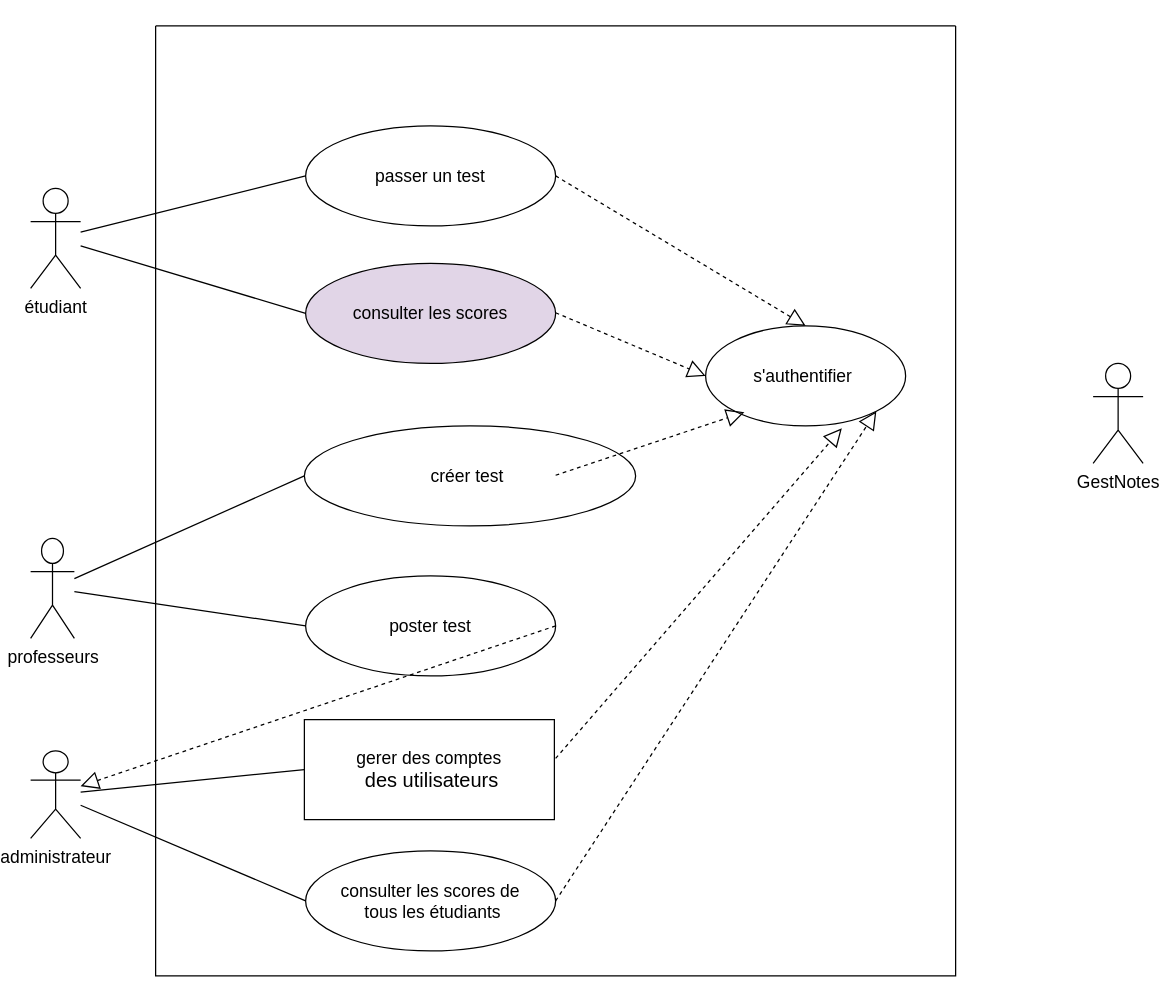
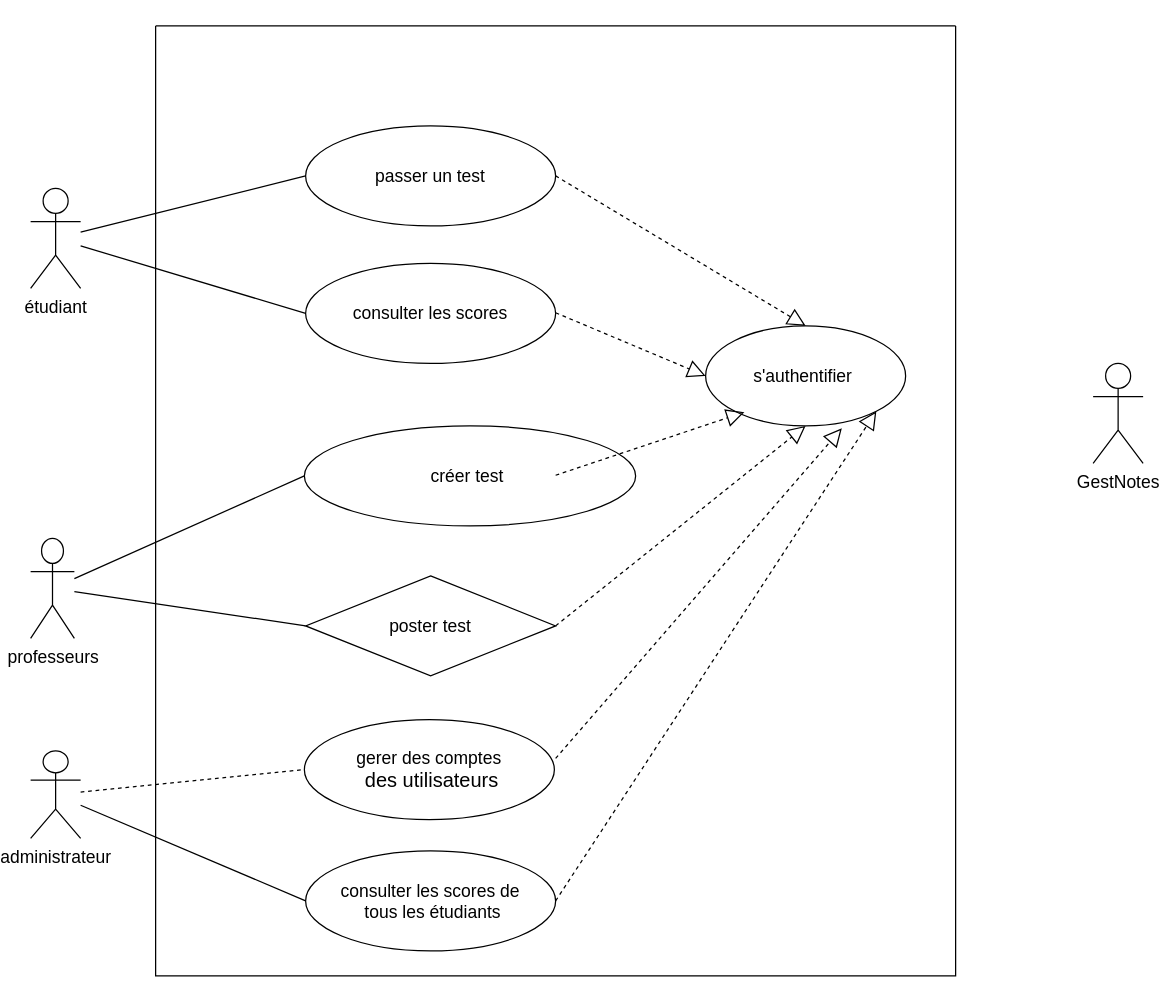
  <mxCell id="0" />
  <mxCell id="1" parent="0" />
  <mxCell id="2" value="" style="swimlane;startSize=0;" vertex="1" parent="1"><mxGeometry x="120" y="20" width="640" height="760" as="geometry" /></mxCell>
  <mxCell id="3" value="&lt;font style=&quot;font-size: 14px;&quot;&gt;passer un test&lt;/font&gt;" style="ellipse;whiteSpace=wrap;html=1;" vertex="1" parent="2"><mxGeometry x="120" y="80" width="200" height="80" as="geometry" /></mxCell>
- <mxCell id="4" value="&lt;font style=&quot;font-size: 14px;&quot;&gt;consulter les scores&lt;/font&gt;" style="ellipse;whiteSpace=wrap;html=1;fillColor=#e1d5e7;" vertex="1" parent="2"><mxGeometry x="120" y="190" width="200" height="80" as="geometry" /></mxCell>
+ <mxCell id="4" value="&lt;font style=&quot;font-size: 14px;&quot;&gt;consulter les scores&lt;/font&gt;" style="ellipse;whiteSpace=wrap;html=1;" vertex="1" parent="2"><mxGeometry x="120" y="190" width="200" height="80" as="geometry" /></mxCell>
  <mxCell id="5" value="&lt;font style=&quot;font-size: 14px;&quot;&gt;créer test&amp;nbsp;&lt;/font&gt;" style="ellipse;whiteSpace=wrap;html=1;" vertex="1" parent="2"><mxGeometry x="119" y="320" width="265" height="80" as="geometry" /></mxCell>
- <mxCell id="6" value="&lt;font style=&quot;font-size: 14px;&quot;&gt;poster test&lt;/font&gt;" style="ellipse;whiteSpace=wrap;html=1;" vertex="1" parent="2"><mxGeometry x="120" y="440" width="200" height="80" as="geometry" /></mxCell>
+ <mxCell id="6" value="&lt;font style=&quot;font-size: 14px;&quot;&gt;poster test&lt;/font&gt;" style="rhombus;whiteSpace=wrap;html=1;" vertex="1" parent="2"><mxGeometry x="120" y="440" width="200" height="80" as="geometry" /></mxCell>
  <mxCell id="7" value="&lt;font style=&quot;font-size: 14px;&quot;&gt;s'authentifier&amp;nbsp;&lt;/font&gt;" style="ellipse;whiteSpace=wrap;html=1;" vertex="1" parent="2"><mxGeometry x="440" y="240" width="160" height="80" as="geometry" /></mxCell>
- <mxCell id="8" value="&lt;font style=&quot;font-size: 14px;&quot;&gt;gerer&amp;nbsp;des comptes&lt;/font&gt;&lt;div&gt;&lt;font size=&quot;3&quot;&gt;&amp;nbsp;des utilisateurs&lt;/font&gt;&lt;/div&gt;" style="whiteSpace=wrap;html=1;rounded=0;" vertex="1" parent="2"><mxGeometry x="119" y="555" width="200" height="80" as="geometry" /></mxCell>
+ <mxCell id="8" value="&lt;font style=&quot;font-size: 14px;&quot;&gt;gerer&amp;nbsp;des comptes&lt;/font&gt;&lt;div&gt;&lt;font size=&quot;3&quot;&gt;&amp;nbsp;des utilisateurs&lt;/font&gt;&lt;/div&gt;" style="ellipse;whiteSpace=wrap;html=1;" vertex="1" parent="2"><mxGeometry x="119" y="555" width="200" height="80" as="geometry" /></mxCell>
  <mxCell id="9" value="" style="endArrow=block;dashed=1;endFill=0;endSize=12;html=1;rounded=0;exitX=1;exitY=0.5;exitDx=0;exitDy=0;entryX=0.5;entryY=0;entryDx=0;entryDy=0;" edge="1" parent="2" source="3" target="7"><mxGeometry width="160" relative="1" as="geometry"><mxPoint x="170" y="360" as="sourcePoint" /><mxPoint x="330" y="360" as="targetPoint" /></mxGeometry></mxCell>
  <mxCell id="10" value="" style="endArrow=block;dashed=1;endFill=0;endSize=12;html=1;rounded=0;entryX=0;entryY=0.5;entryDx=0;entryDy=0;" edge="1" parent="2" target="7"><mxGeometry width="160" relative="1" as="geometry"><mxPoint x="320" y="229.5" as="sourcePoint" /><mxPoint x="480" y="229.5" as="targetPoint" /></mxGeometry></mxCell>
  <mxCell id="11" value="" style="endArrow=block;dashed=1;endFill=0;endSize=12;html=1;rounded=0;entryX=0.194;entryY=0.863;entryDx=0;entryDy=0;entryPerimeter=0;" edge="1" parent="2" target="7"><mxGeometry width="160" relative="1" as="geometry"><mxPoint x="320" y="359.5" as="sourcePoint" /><mxPoint x="480" y="359.5" as="targetPoint" /></mxGeometry></mxCell>
- <mxCell id="12" value="" style="endArrow=block;dashed=1;endFill=0;endSize=12;html=1;rounded=0;exitX=1;exitY=0.5;exitDx=0;exitDy=0;exitPerimeter=0;" edge="1" parent="2" source="6" target="23"><mxGeometry width="160" relative="1" as="geometry"><mxPoint x="330" y="479.5" as="sourcePoint" /><mxPoint x="490" y="479.5" as="targetPoint" /></mxGeometry></mxCell>
+ <mxCell id="12" value="" style="endArrow=block;dashed=1;endFill=0;endSize=12;html=1;rounded=0;entryX=0.5;entryY=1;entryDx=0;entryDy=0;exitX=1;exitY=0.5;exitDx=0;exitDy=0;exitPerimeter=0;" edge="1" parent="2" source="6" target="7"><mxGeometry width="160" relative="1" as="geometry"><mxPoint x="330" y="479.5" as="sourcePoint" /><mxPoint x="490" y="479.5" as="targetPoint" /></mxGeometry></mxCell>
  <mxCell id="13" value="&lt;font style=&quot;font-size: 14px;&quot;&gt;consulter les scores de&lt;/font&gt;&lt;div&gt;&lt;font style=&quot;font-size: 14px;&quot;&gt;&amp;nbsp;tous les étudiants&lt;/font&gt;&lt;/div&gt;" style="ellipse;whiteSpace=wrap;html=1;" vertex="1" parent="2"><mxGeometry x="120" y="660" width="200" height="80" as="geometry" /></mxCell>
  <mxCell id="14" value="" style="endArrow=block;dashed=1;endFill=0;endSize=12;html=1;rounded=0;exitX=1.005;exitY=0.388;exitDx=0;exitDy=0;exitPerimeter=0;entryX=0.681;entryY=1.025;entryDx=0;entryDy=0;entryPerimeter=0;" edge="1" parent="2" source="8" target="7"><mxGeometry width="160" relative="1" as="geometry"><mxPoint x="170" y="380" as="sourcePoint" /><mxPoint x="330" y="380" as="targetPoint" /></mxGeometry></mxCell>
  <mxCell id="15" value="" style="endArrow=block;dashed=1;endFill=0;endSize=12;html=1;rounded=0;exitX=1;exitY=0.5;exitDx=0;exitDy=0;entryX=1;entryY=1;entryDx=0;entryDy=0;" edge="1" parent="2" source="13" target="7"><mxGeometry width="160" relative="1" as="geometry"><mxPoint x="170" y="380" as="sourcePoint" /><mxPoint x="330" y="380" as="targetPoint" /></mxGeometry></mxCell>
  <mxCell id="16" value="&lt;font style=&quot;font-size: 14px;&quot;&gt;étudiant &lt;/font&gt;" style="shape=umlActor;verticalLabelPosition=bottom;verticalAlign=top;html=1;outlineConnect=0;" vertex="1" parent="1"><mxGeometry x="20" y="150" width="40" height="80" as="geometry" /></mxCell>
  <mxCell id="17" value="" style="endArrow=none;html=1;rounded=0;entryX=0;entryY=0.5;entryDx=0;entryDy=0;" edge="1" parent="1" source="16" target="3"><mxGeometry width="50" height="50" relative="1" as="geometry"><mxPoint x="350" y="410" as="sourcePoint" /><mxPoint x="400" y="360" as="targetPoint" /></mxGeometry></mxCell>
  <mxCell id="18" value="" style="endArrow=none;html=1;rounded=0;entryX=0;entryY=0.5;entryDx=0;entryDy=0;" edge="1" parent="1" source="16" target="4"><mxGeometry width="50" height="50" relative="1" as="geometry"><mxPoint x="350" y="410" as="sourcePoint" /><mxPoint x="400" y="360" as="targetPoint" /></mxGeometry></mxCell>
  <mxCell id="19" value="&lt;font style=&quot;font-size: 14px;&quot;&gt;professeurs &lt;/font&gt;" style="shape=umlActor;verticalLabelPosition=bottom;verticalAlign=top;html=1;outlineConnect=0;" vertex="1" parent="1"><mxGeometry x="20" y="430" width="35" height="80" as="geometry" /></mxCell>
  <mxCell id="20" value="" style="endArrow=none;html=1;rounded=0;entryX=0;entryY=0.5;entryDx=0;entryDy=0;" edge="1" parent="1" source="19" target="5"><mxGeometry width="50" height="50" relative="1" as="geometry"><mxPoint x="350" y="420" as="sourcePoint" /><mxPoint x="400" y="370" as="targetPoint" /></mxGeometry></mxCell>
  <mxCell id="21" value="" style="endArrow=none;html=1;rounded=0;entryX=0;entryY=0.5;entryDx=0;entryDy=0;" edge="1" parent="1" source="19" target="6"><mxGeometry width="50" height="50" relative="1" as="geometry"><mxPoint x="350" y="420" as="sourcePoint" /><mxPoint x="400" y="370" as="targetPoint" /></mxGeometry></mxCell>
  <mxCell id="22" value="&lt;font style=&quot;font-size: 14px;&quot;&gt;GestNotes&lt;/font&gt;" style="shape=umlActor;verticalLabelPosition=bottom;verticalAlign=top;html=1;outlineConnect=0;" vertex="1" parent="1"><mxGeometry x="870" y="290" width="40" height="80" as="geometry" /></mxCell>
  <mxCell id="23" value="&lt;font style=&quot;font-size: 14px;&quot;&gt;administrateur &lt;/font&gt;" style="shape=umlActor;verticalLabelPosition=bottom;verticalAlign=top;html=1;outlineConnect=0;" vertex="1" parent="1"><mxGeometry x="20" y="600" width="40" height="70" as="geometry" /></mxCell>
- <mxCell id="24" value="" style="endArrow=none;html=1;rounded=0;entryX=0;entryY=0.5;entryDx=0;entryDy=0;" edge="1" parent="1" source="23" target="8"><mxGeometry width="50" height="50" relative="1" as="geometry"><mxPoint x="350" y="420" as="sourcePoint" /><mxPoint x="400" y="370" as="targetPoint" /></mxGeometry></mxCell>
+ <mxCell id="24" value="" style="endArrow=none;html=1;rounded=0;entryX=0;entryY=0.5;entryDx=0;entryDy=0;dashed=1;" edge="1" parent="1" source="23" target="8"><mxGeometry width="50" height="50" relative="1" as="geometry"><mxPoint x="350" y="420" as="sourcePoint" /><mxPoint x="400" y="370" as="targetPoint" /></mxGeometry></mxCell>
  <mxCell id="25" value="" style="endArrow=none;html=1;rounded=0;entryX=0;entryY=0.5;entryDx=0;entryDy=0;" edge="1" parent="1" source="23" target="13"><mxGeometry width="50" height="50" relative="1" as="geometry"><mxPoint x="350" y="420" as="sourcePoint" /><mxPoint x="400" y="370" as="targetPoint" /></mxGeometry></mxCell>
